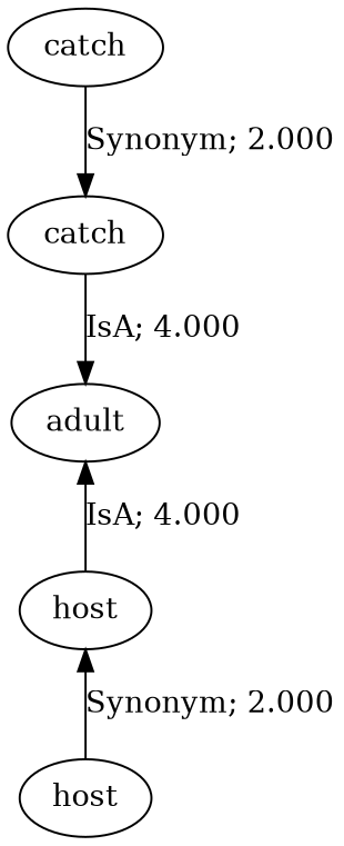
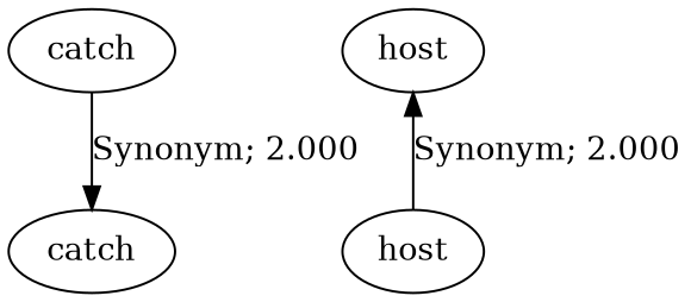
  digraph {
    edge [dir=forward weight=2.000]
    n1 [label=catch]
    n2 [label=catch]
-   n3 [label=adult]
    n4 [label=host]
    n5 [label=host]
    n1 -> n2 [label="Synonym; 2.000"]
-   n2 -> n3 [label="IsA; 4.000" weight=4.000]
-   n3 -> n4 [dir=back label="IsA; 4.000" weight=4.000]
    n4 -> n5 [dir=back label="Synonym; 2.000"]
  }
